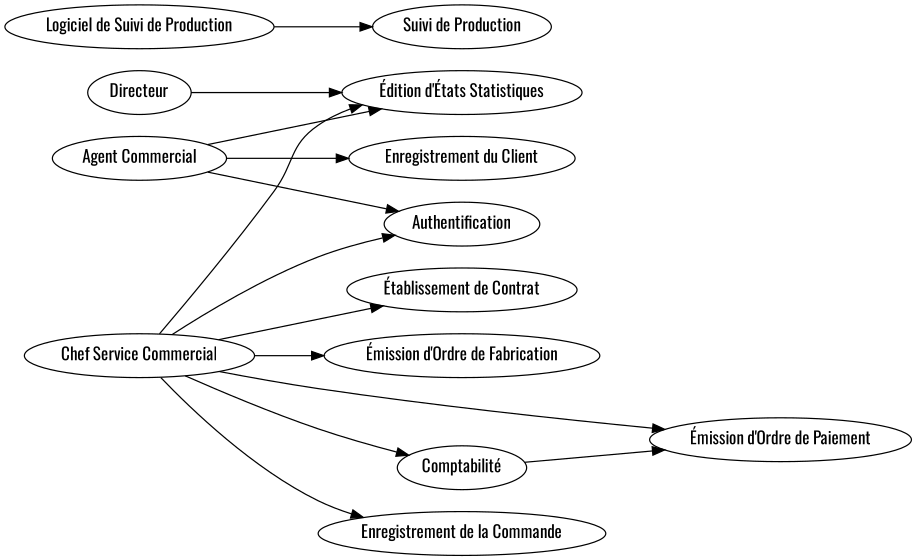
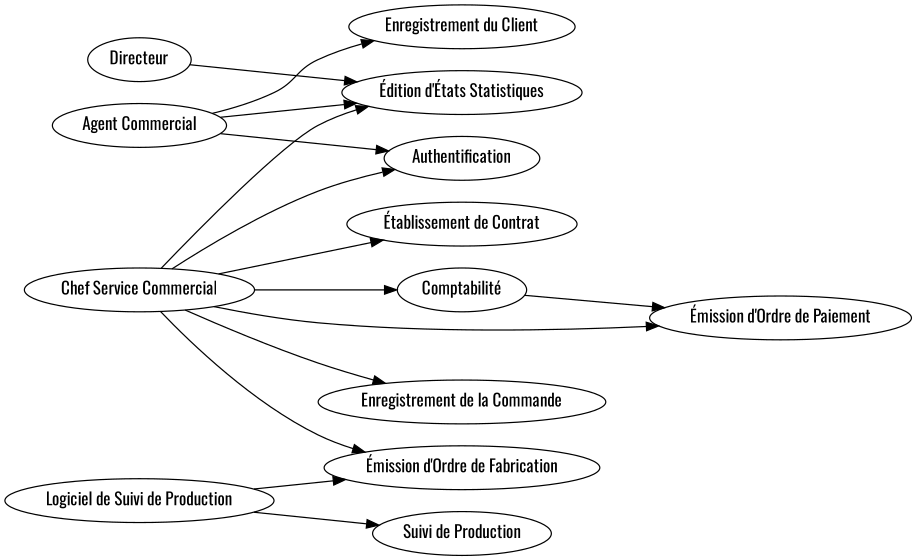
  digraph {
    fontname=Oswald
    rankdir=LR
    node [fontname=Oswald shape=ellipse]
    edge [fontname=Oswald]
    n1 [label="Agent Commercial"]
    n2 [label=Authentification]
    n3 [label="Enregistrement du Client"]
    n4 [label="Édition d'États Statistiques"]
    n5 [label="Enregistrement de la Commande"]
    n6 [label="Chef Service Commercial"]
    n7 [label="Établissement de Contrat"]
    n8 [label="Émission d'Ordre de Fabrication"]
    n9 [label="Émission d'Ordre de Paiement"]
    n10 [label="Comptabilité"]
    n11 [label="Suivi de Production"]
    n12 [label=Directeur]
    n13 [label="Logiciel de Suivi de Production"]
    n1 -> n2
    n1 -> n3
    n1 -> n4
    n6 -> n2
    n6 -> n4
    n6 -> n5
    n6 -> n7
    n6 -> n8
    n6 -> n9
    n6 -> n10
    n10 -> n9
    n12 -> n4
+   n13 -> n8
    n13 -> n11
  }
